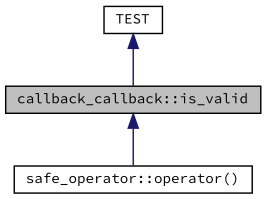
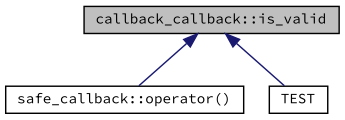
  digraph {
    fontname="Source Code Pro"
    rankdir=TB
    node [color=black fillcolor=white fontname="Source Code Pro" fontsize=10 shape=record style=filled]
    edge [color=midnightblue dir=back fontname="Source Code Pro" fontsize=10 labelfontname=Helvetica labelfontsize=10 style=solid]
    n1 [fillcolor=grey75 fontcolor=black height=0.2 label="callback_callback::is_valid" width=0.4]
-   n2 [height=0.2 label="safe_operator::operator()" width=0.4]
+   n2 [height=0.2 label="safe_callback::operator()" width=0.4]
    n3 [height=0.2 label=TEST width=0.4]
    n1 -> n2
-   n3 -> n1
+   n1 -> n3
  }
